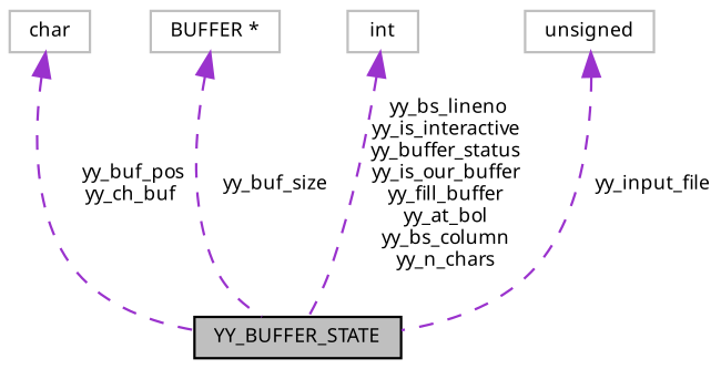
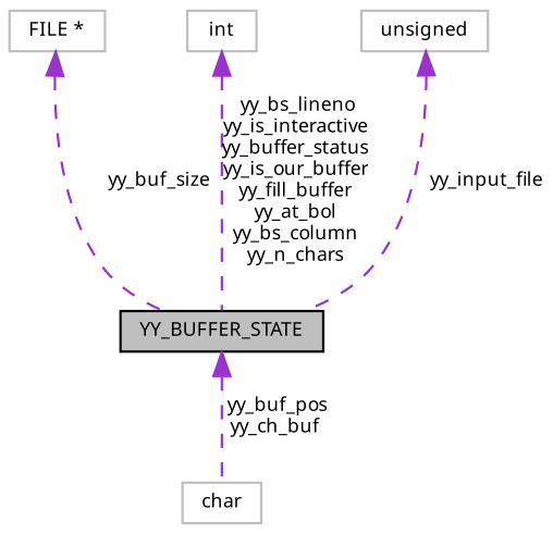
  digraph {
    node [color=grey75 fontname="FreeSans.ttf" fontsize=8 shape=record]
    edge [color=darkorchid3 dir=back fontname="FreeSans.ttf" fontsize=8 labelfontname="FreeSans.ttf" labelfontsize=8 style=dashed]
    n1 [color=black fillcolor=grey75 fontcolor=black height=0.2 label=YY_BUFFER_STATE style=filled width=0.4]
    n2 [height=0.2 label=char width=0.4]
-   n3 [height=0.2 label="BUFFER *" width=0.4]
+   n3 [height=0.2 label="FILE *" width=0.4]
    n4 [height=0.2 label=int width=0.4]
    n5 [height=0.2 label=unsigned width=0.4]
-   n2 -> n1 [label=" yy_buf_pos\nyy_ch_buf"]
+   n1 -> n2 [label=" yy_buf_pos\nyy_ch_buf"]
    n3 -> n1 [label=" yy_buf_size"]
    n4 -> n1 [label=" yy_bs_lineno\nyy_is_interactive\nyy_buffer_status\nyy_is_our_buffer\nyy_fill_buffer\nyy_at_bol\nyy_bs_column\nyy_n_chars"]
    n5 -> n1 [label=" yy_input_file"]
  }
